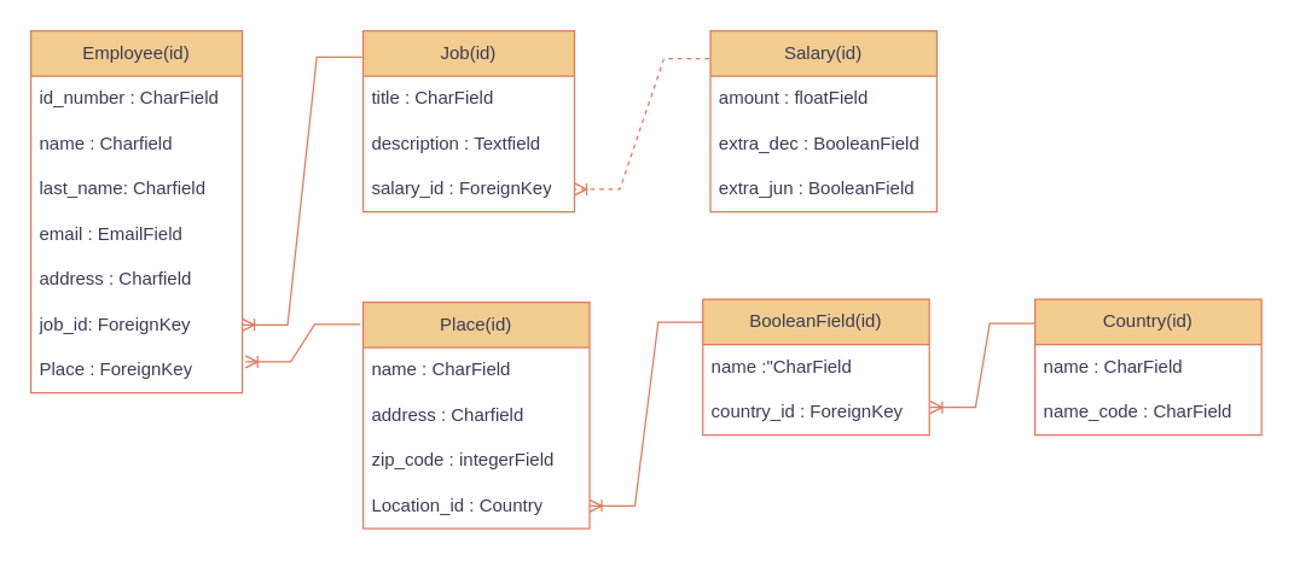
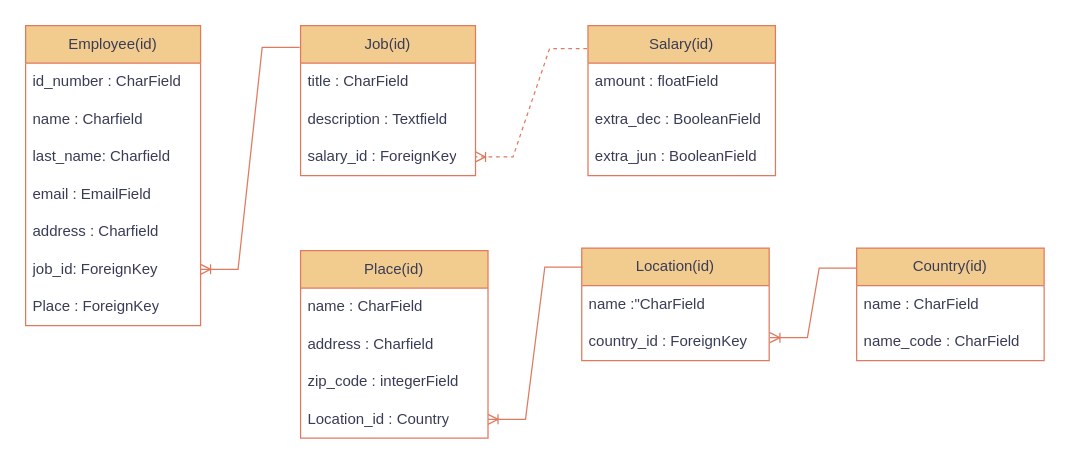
  <mxCell id="0" />
  <mxCell id="1" parent="0" />
  <mxCell id="2" value="Employee(id)" style="swimlane;fontStyle=0;childLayout=stackLayout;horizontal=1;startSize=30;horizontalStack=0;resizeParent=1;resizeParentMax=0;resizeLast=0;collapsible=1;marginBottom=0;whiteSpace=wrap;html=1;labelBackgroundColor=none;fillColor=#F2CC8F;strokeColor=#E07A5F;fontColor=#393C56;rounded=0;" vertex="1" parent="1"><mxGeometry x="20" y="20" width="140" height="240" as="geometry" /></mxCell>
  <mxCell id="3" value="id_number : CharField" style="text;strokeColor=none;fillColor=none;align=left;verticalAlign=middle;spacingLeft=4;spacingRight=4;overflow=hidden;points=[[0,0.5],[1,0.5]];portConstraint=eastwest;rotatable=0;whiteSpace=wrap;html=1;labelBackgroundColor=none;fontColor=#393C56;rounded=0;" vertex="1" parent="2"><mxGeometry y="30" width="140" height="30" as="geometry" /></mxCell>
  <mxCell id="4" value="name : Charfield" style="text;strokeColor=none;fillColor=none;align=left;verticalAlign=middle;spacingLeft=4;spacingRight=4;overflow=hidden;points=[[0,0.5],[1,0.5]];portConstraint=eastwest;rotatable=0;whiteSpace=wrap;html=1;labelBackgroundColor=none;fontColor=#393C56;rounded=0;" vertex="1" parent="2"><mxGeometry y="60" width="140" height="30" as="geometry" /></mxCell>
  <mxCell id="5" value="last_name: Charfield" style="text;strokeColor=none;fillColor=none;align=left;verticalAlign=middle;spacingLeft=4;spacingRight=4;overflow=hidden;points=[[0,0.5],[1,0.5]];portConstraint=eastwest;rotatable=0;whiteSpace=wrap;html=1;labelBackgroundColor=none;fontColor=#393C56;rounded=0;" vertex="1" parent="2"><mxGeometry y="90" width="140" height="30" as="geometry" /></mxCell>
  <mxCell id="6" value="email : EmailField" style="text;strokeColor=none;fillColor=none;align=left;verticalAlign=middle;spacingLeft=4;spacingRight=4;overflow=hidden;points=[[0,0.5],[1,0.5]];portConstraint=eastwest;rotatable=0;whiteSpace=wrap;html=1;labelBackgroundColor=none;fontColor=#393C56;rounded=0;" vertex="1" parent="2"><mxGeometry y="120" width="140" height="30" as="geometry" /></mxCell>
  <mxCell id="7" value="address : Charfield" style="text;strokeColor=none;fillColor=none;align=left;verticalAlign=middle;spacingLeft=4;spacingRight=4;overflow=hidden;points=[[0,0.5],[1,0.5]];portConstraint=eastwest;rotatable=0;whiteSpace=wrap;html=1;labelBackgroundColor=none;fontColor=#393C56;rounded=0;" vertex="1" parent="2"><mxGeometry y="150" width="140" height="30" as="geometry" /></mxCell>
  <mxCell id="8" value="job_id: ForeignKey&amp;nbsp;" style="text;strokeColor=none;fillColor=none;align=left;verticalAlign=middle;spacingLeft=4;spacingRight=4;overflow=hidden;points=[[0,0.5],[1,0.5]];portConstraint=eastwest;rotatable=0;whiteSpace=wrap;html=1;labelBackgroundColor=none;fontColor=#393C56;rounded=0;" vertex="1" parent="2"><mxGeometry y="180" width="140" height="30" as="geometry" /></mxCell>
  <mxCell id="9" value="Place : ForeignKey" style="text;strokeColor=none;fillColor=none;align=left;verticalAlign=middle;spacingLeft=4;spacingRight=4;overflow=hidden;points=[[0,0.5],[1,0.5]];portConstraint=eastwest;rotatable=0;whiteSpace=wrap;html=1;labelBackgroundColor=none;fontColor=#393C56;rounded=0;" vertex="1" parent="2"><mxGeometry y="210" width="140" height="30" as="geometry" /></mxCell>
  <mxCell id="10" value="Job(id)" style="swimlane;fontStyle=0;childLayout=stackLayout;horizontal=1;startSize=30;horizontalStack=0;resizeParent=1;resizeParentMax=0;resizeLast=0;collapsible=1;marginBottom=0;whiteSpace=wrap;html=1;labelBackgroundColor=none;fillColor=#F2CC8F;strokeColor=#E07A5F;fontColor=#393C56;rounded=0;" vertex="1" parent="1"><mxGeometry x="240" y="20" width="140" height="120" as="geometry" /></mxCell>
  <mxCell id="11" value="title : CharField" style="text;strokeColor=none;fillColor=none;align=left;verticalAlign=middle;spacingLeft=4;spacingRight=4;overflow=hidden;points=[[0,0.5],[1,0.5]];portConstraint=eastwest;rotatable=0;whiteSpace=wrap;html=1;labelBackgroundColor=none;fontColor=#393C56;rounded=0;" vertex="1" parent="10"><mxGeometry y="30" width="140" height="30" as="geometry" /></mxCell>
  <mxCell id="12" value="description : Textfield" style="text;strokeColor=none;fillColor=none;align=left;verticalAlign=middle;spacingLeft=4;spacingRight=4;overflow=hidden;points=[[0,0.5],[1,0.5]];portConstraint=eastwest;rotatable=0;whiteSpace=wrap;html=1;labelBackgroundColor=none;fontColor=#393C56;rounded=0;" vertex="1" parent="10"><mxGeometry y="60" width="140" height="30" as="geometry" /></mxCell>
  <mxCell id="13" value="salary_id : ForeignKey" style="text;strokeColor=none;fillColor=none;align=left;verticalAlign=middle;spacingLeft=4;spacingRight=4;overflow=hidden;points=[[0,0.5],[1,0.5]];portConstraint=eastwest;rotatable=0;whiteSpace=wrap;html=1;labelBackgroundColor=none;fontColor=#393C56;rounded=0;" vertex="1" parent="10"><mxGeometry y="90" width="140" height="30" as="geometry" /></mxCell>
  <mxCell id="14" value="Salary(id)" style="swimlane;fontStyle=0;childLayout=stackLayout;horizontal=1;startSize=30;horizontalStack=0;resizeParent=1;resizeParentMax=0;resizeLast=0;collapsible=1;marginBottom=0;whiteSpace=wrap;html=1;labelBackgroundColor=none;fillColor=#F2CC8F;strokeColor=#E07A5F;glass=0;rounded=0;fillStyle=solid;fontColor=#393C56;" vertex="1" parent="1"><mxGeometry x="470" y="20" width="150" height="120" as="geometry" /></mxCell>
  <mxCell id="15" value="amount : floatField" style="text;strokeColor=none;fillColor=none;align=left;verticalAlign=middle;spacingLeft=4;spacingRight=4;overflow=hidden;points=[[0,0.5],[1,0.5]];portConstraint=eastwest;rotatable=0;whiteSpace=wrap;html=1;labelBackgroundColor=none;fontColor=#393C56;rounded=0;" vertex="1" parent="14"><mxGeometry y="30" width="150" height="30" as="geometry" /></mxCell>
  <mxCell id="16" value="extra_dec : BooleanField" style="text;strokeColor=none;fillColor=none;align=left;verticalAlign=middle;spacingLeft=4;spacingRight=4;overflow=hidden;points=[[0,0.5],[1,0.5]];portConstraint=eastwest;rotatable=0;whiteSpace=wrap;html=1;labelBackgroundColor=none;fontColor=#393C56;rounded=0;" vertex="1" parent="14"><mxGeometry y="60" width="150" height="30" as="geometry" /></mxCell>
  <mxCell id="17" value="extra_jun : BooleanField" style="text;strokeColor=none;fillColor=none;align=left;verticalAlign=middle;spacingLeft=4;spacingRight=4;overflow=hidden;points=[[0,0.5],[1,0.5]];portConstraint=eastwest;rotatable=0;whiteSpace=wrap;html=1;labelBackgroundColor=none;fontColor=#393C56;rounded=0;" vertex="1" parent="14"><mxGeometry y="90" width="150" height="30" as="geometry" /></mxCell>
  <mxCell id="18" value="Place(id)" style="swimlane;fontStyle=0;childLayout=stackLayout;horizontal=1;startSize=30;horizontalStack=0;resizeParent=1;resizeParentMax=0;resizeLast=0;collapsible=1;marginBottom=0;whiteSpace=wrap;html=1;labelBackgroundColor=none;fillColor=#F2CC8F;strokeColor=#E07A5F;fontColor=#393C56;rounded=0;" vertex="1" parent="1"><mxGeometry x="240" y="200" width="150" height="150" as="geometry" /></mxCell>
  <mxCell id="19" value="name : CharField" style="text;strokeColor=none;fillColor=none;align=left;verticalAlign=middle;spacingLeft=4;spacingRight=4;overflow=hidden;points=[[0,0.5],[1,0.5]];portConstraint=eastwest;rotatable=0;whiteSpace=wrap;html=1;labelBackgroundColor=none;fontColor=#393C56;rounded=0;" vertex="1" parent="18"><mxGeometry y="30" width="150" height="30" as="geometry" /></mxCell>
  <mxCell id="20" value="address : Charfield" style="text;strokeColor=none;fillColor=none;align=left;verticalAlign=middle;spacingLeft=4;spacingRight=4;overflow=hidden;points=[[0,0.5],[1,0.5]];portConstraint=eastwest;rotatable=0;whiteSpace=wrap;html=1;labelBackgroundColor=none;fontColor=#393C56;rounded=0;" vertex="1" parent="18"><mxGeometry y="60" width="150" height="30" as="geometry" /></mxCell>
  <mxCell id="21" value="zip_code : integerField" style="text;strokeColor=none;fillColor=none;align=left;verticalAlign=middle;spacingLeft=4;spacingRight=4;overflow=hidden;points=[[0,0.5],[1,0.5]];portConstraint=eastwest;rotatable=0;whiteSpace=wrap;html=1;labelBackgroundColor=none;fontColor=#393C56;rounded=0;" vertex="1" parent="18"><mxGeometry y="90" width="150" height="30" as="geometry" /></mxCell>
  <mxCell id="22" value="Location_id : Country" style="text;strokeColor=none;fillColor=none;align=left;verticalAlign=middle;spacingLeft=4;spacingRight=4;overflow=hidden;points=[[0,0.5],[1,0.5]];portConstraint=eastwest;rotatable=0;whiteSpace=wrap;html=1;labelBackgroundColor=none;fontColor=#393C56;rounded=0;" vertex="1" parent="18"><mxGeometry y="120" width="150" height="30" as="geometry" /></mxCell>
- <mxCell id="23" value="BooleanField(id)" style="swimlane;fontStyle=0;childLayout=stackLayout;horizontal=1;startSize=30;horizontalStack=0;resizeParent=1;resizeParentMax=0;resizeLast=0;collapsible=1;marginBottom=0;whiteSpace=wrap;html=1;labelBackgroundColor=none;fillColor=#F2CC8F;strokeColor=#E07A5F;fontColor=#393C56;rounded=0;" vertex="1" parent="1"><mxGeometry x="465" y="198" width="150" height="90" as="geometry" /></mxCell>
+ <mxCell id="23" value="Location(id)" style="swimlane;fontStyle=0;childLayout=stackLayout;horizontal=1;startSize=30;horizontalStack=0;resizeParent=1;resizeParentMax=0;resizeLast=0;collapsible=1;marginBottom=0;whiteSpace=wrap;html=1;labelBackgroundColor=none;fillColor=#F2CC8F;strokeColor=#E07A5F;fontColor=#393C56;rounded=0;" vertex="1" parent="1"><mxGeometry x="465" y="198" width="150" height="90" as="geometry" /></mxCell>
  <mxCell id="24" value="name :&quot;CharField" style="text;strokeColor=none;fillColor=none;align=left;verticalAlign=middle;spacingLeft=4;spacingRight=4;overflow=hidden;points=[[0,0.5],[1,0.5]];portConstraint=eastwest;rotatable=0;whiteSpace=wrap;html=1;labelBackgroundColor=none;fontColor=#393C56;rounded=0;" vertex="1" parent="23"><mxGeometry y="30" width="150" height="30" as="geometry" /></mxCell>
  <mxCell id="25" value="country_id : ForeignKey" style="text;strokeColor=none;fillColor=none;align=left;verticalAlign=middle;spacingLeft=4;spacingRight=4;overflow=hidden;points=[[0,0.5],[1,0.5]];portConstraint=eastwest;rotatable=0;whiteSpace=wrap;html=1;labelBackgroundColor=none;fontColor=#393C56;rounded=0;" vertex="1" parent="23"><mxGeometry y="60" width="150" height="30" as="geometry" /></mxCell>
  <mxCell id="26" value="Country(id)" style="swimlane;fontStyle=0;childLayout=stackLayout;horizontal=1;startSize=30;horizontalStack=0;resizeParent=1;resizeParentMax=0;resizeLast=0;collapsible=1;marginBottom=0;whiteSpace=wrap;html=1;labelBackgroundColor=none;fillColor=#F2CC8F;strokeColor=#E07A5F;fontColor=#393C56;rounded=0;" vertex="1" parent="1"><mxGeometry x="685" y="198" width="150" height="90" as="geometry" /></mxCell>
  <mxCell id="27" value="name : CharField" style="text;strokeColor=none;fillColor=none;align=left;verticalAlign=middle;spacingLeft=4;spacingRight=4;overflow=hidden;points=[[0,0.5],[1,0.5]];portConstraint=eastwest;rotatable=0;whiteSpace=wrap;html=1;labelBackgroundColor=none;fontColor=#393C56;rounded=0;" vertex="1" parent="26"><mxGeometry y="30" width="150" height="30" as="geometry" /></mxCell>
  <mxCell id="28" value="name_code : CharField" style="text;strokeColor=none;fillColor=none;align=left;verticalAlign=middle;spacingLeft=4;spacingRight=4;overflow=hidden;points=[[0,0.5],[1,0.5]];portConstraint=eastwest;rotatable=0;whiteSpace=wrap;html=1;labelBackgroundColor=none;fontColor=#393C56;rounded=0;" vertex="1" parent="26"><mxGeometry y="60" width="150" height="30" as="geometry" /></mxCell>
  <mxCell id="29" value="" style="edgeStyle=entityRelationEdgeStyle;fontSize=12;html=1;endArrow=ERoneToMany;rounded=0;strokeColor=#E07A5F;fontColor=default;fillColor=#F2CC8F;exitX=-0.005;exitY=0.145;exitDx=0;exitDy=0;exitPerimeter=0;labelBackgroundColor=none;" edge="1" parent="1" source="10" target="8"><mxGeometry x="-1" y="-114" width="100" height="100" relative="1" as="geometry"><mxPoint x="350" y="305" as="sourcePoint" /><mxPoint x="450" y="205" as="targetPoint" /><mxPoint x="-70" y="-24" as="offset" /></mxGeometry></mxCell>
  <mxCell id="30" value="" style="edgeStyle=entityRelationEdgeStyle;fontSize=12;html=1;endArrow=ERoneToMany;rounded=0;strokeColor=#E07A5F;fontColor=default;fillColor=#F2CC8F;exitX=-0.005;exitY=0.153;exitDx=0;exitDy=0;exitPerimeter=0;labelBackgroundColor=none;dashed=1;" edge="1" parent="1" source="14" target="13"><mxGeometry width="100" height="100" relative="1" as="geometry"><mxPoint x="535" y="165" as="sourcePoint" /><mxPoint x="635" y="65" as="targetPoint" /></mxGeometry></mxCell>
- <mxCell id="31" value="" style="edgeStyle=entityRelationEdgeStyle;fontSize=12;html=1;endArrow=ERoneToMany;rounded=0;strokeColor=#E07A5F;fontColor=default;fillColor=#F2CC8F;exitX=-0.014;exitY=0.097;exitDx=0;exitDy=0;exitPerimeter=0;entryX=1.015;entryY=0.315;entryDx=0;entryDy=0;entryPerimeter=0;labelBackgroundColor=none;" edge="1" parent="1" source="18" target="9"><mxGeometry x="-1" y="-114" width="100" height="100" relative="1" as="geometry"><mxPoint x="364.3" y="295" as="sourcePoint" /><mxPoint x="150" y="437.6" as="targetPoint" /><mxPoint x="-70" y="-24" as="offset" /></mxGeometry></mxCell>
  <mxCell id="32" value="" style="edgeStyle=entityRelationEdgeStyle;fontSize=12;html=1;endArrow=ERoneToMany;strokeColor=#E07A5F;fontColor=default;fillColor=#F2CC8F;exitX=0.003;exitY=0.168;exitDx=0;exitDy=0;exitPerimeter=0;entryX=1;entryY=0.5;entryDx=0;entryDy=0;rounded=0;labelBackgroundColor=none;" edge="1" parent="1" source="23" target="22"><mxGeometry x="-1" y="-114" width="100" height="100" relative="1" as="geometry"><mxPoint x="485.94" y="350" as="sourcePoint" /><mxPoint x="405" y="344.9" as="targetPoint" /><mxPoint x="-70" y="-24" as="offset" /></mxGeometry></mxCell>
  <mxCell id="33" value="" style="edgeStyle=entityRelationEdgeStyle;fontSize=12;html=1;endArrow=ERoneToMany;rounded=0;strokeColor=#E07A5F;fontColor=default;fillColor=#F2CC8F;exitX=0;exitY=0.178;exitDx=0;exitDy=0;exitPerimeter=0;entryX=1.004;entryY=0.388;entryDx=0;entryDy=0;entryPerimeter=0;labelBackgroundColor=none;" edge="1" parent="1" source="26" target="25"><mxGeometry x="-1" y="-114" width="100" height="100" relative="1" as="geometry"><mxPoint x="695.45" y="270" as="sourcePoint" /><mxPoint x="635" y="391.88" as="targetPoint" /><mxPoint x="-70" y="-24" as="offset" /></mxGeometry></mxCell>
